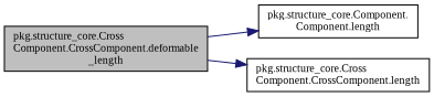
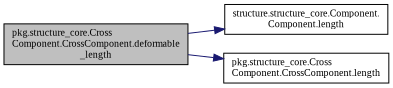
  digraph {
    rankdir=LR
    fontname="Liberation Serif"
    node [color=black fillcolor=white fontname="Liberation Serif" fontsize=10 shape=record style=filled]
    edge [color=midnightblue fontname="Liberation Serif" fontsize=10 labelfontname=Helvetica labelfontsize=10 style=solid]
    n1 [fillcolor=grey75 fontcolor=black height=0.2 label="pkg.structure_core.Cross\lComponent.CrossComponent.deformable\l_length" width=0.4]
-   n2 [height=0.2 label="pkg.structure_core.Component.\lComponent.length" width=0.4]
+   n2 [height=0.2 label="structure.structure_core.Component.\lComponent.length" width=0.4]
    n3 [height=0.2 label="pkg.structure_core.Cross\lComponent.CrossComponent.length" width=0.4]
    n1 -> n2
    n1 -> n3
  }
